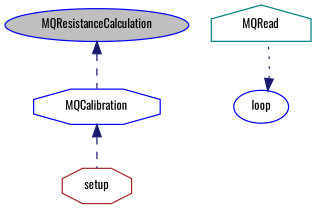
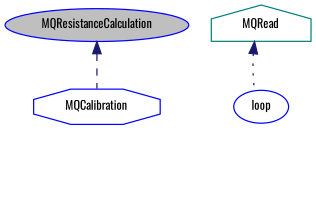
  digraph {
    fontname=Oswald
    rankdir=TB
    node [color=blue fillcolor=white fontname=Oswald fontsize=10 shape=ellipse style=filled]
    edge [color=midnightblue dir=back fontname=Oswald fontsize=10 labelfontname=Helvetica labelfontsize=10 style=dashed]
    n1 [fillcolor=grey75 fontcolor=black height=0.2 label=MQResistanceCalculation width=0.4]
    n2 [height=0.2 label=MQCalibration shape=octagon width=0.4]
-   n3 [color=brown height=0.2 label=setup shape=octagon width=0.4]
    n4 [color=teal height=0.2 label=MQRead shape=house width=0.4]
    n5 [height=0.2 label=loop width=0.4]
    n1 -> n2
-   n2 -> n3
-   n5 -> n4 [style=dotted]
+   n4 -> n5 [style=dotted]
  }
